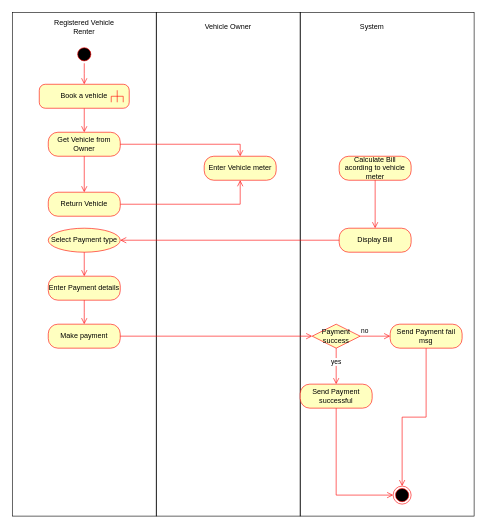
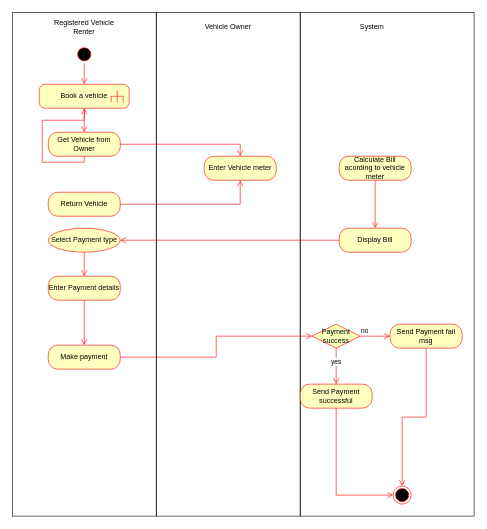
  <mxCell id="0" />
  <mxCell id="1" parent="0" />
  <mxCell id="2" value="" style="html=1;dashed=0;whiteSpace=wrap;fillColor=none;movable=1;resizable=1;rotatable=1;deletable=1;editable=1;locked=0;connectable=1;" parent="1" vertex="1"><mxGeometry x="260" width="240" height="840" as="geometry" y="20" /></mxCell>
  <mxCell id="3" value="" style="html=1;dashed=0;whiteSpace=wrap;fillColor=none;movable=1;resizable=1;rotatable=1;deletable=1;editable=1;locked=0;connectable=1;" parent="1" vertex="1"><mxGeometry x="500" width="290" height="840" as="geometry" y="20" /></mxCell>
  <mxCell id="4" value="" style="html=1;dashed=0;whiteSpace=wrap;fillColor=none;movable=1;resizable=1;rotatable=1;deletable=1;editable=1;locked=0;connectable=1;" parent="1" vertex="1"><mxGeometry x="20" width="240" height="840" as="geometry" y="20" /></mxCell>
  <mxCell id="5" value="Registered Vehicle Renter" style="text;html=1;strokeColor=none;fillColor=none;align=center;verticalAlign=middle;whiteSpace=wrap;rounded=0;" parent="1" vertex="1"><mxGeometry x="85" y="30" width="110" height="30" as="geometry" /></mxCell>
  <mxCell id="6" value="" style="ellipse;html=1;shape=startState;fillColor=#000000;strokeColor=#ff0000;" parent="1" vertex="1"><mxGeometry x="125" y="75" width="30" height="30" as="geometry" /></mxCell>
  <mxCell id="7" value="" style="edgeStyle=orthogonalEdgeStyle;html=1;verticalAlign=bottom;endArrow=open;endSize=8;strokeColor=#ff0000;rounded=0;" parent="1" source="6" edge="1"><mxGeometry relative="1" as="geometry"><mxPoint x="140" y="140" as="targetPoint" /></mxGeometry></mxCell>
  <mxCell id="8" value="" style="edgeStyle=orthogonalEdgeStyle;html=1;verticalAlign=bottom;endArrow=open;endSize=8;strokeColor=#ff0000;rounded=0;entryX=0.5;entryY=0;entryDx=0;entryDy=0;" parent="1" edge="1"><mxGeometry relative="1" as="geometry"><mxPoint x="139.97" y="220" as="targetPoint" /><mxPoint x="140" y="180" as="sourcePoint" /></mxGeometry></mxCell>
  <mxCell id="9" value="Vehicle Owner" style="text;html=1;strokeColor=none;fillColor=none;align=center;verticalAlign=middle;whiteSpace=wrap;rounded=0;" parent="1" vertex="1"><mxGeometry x="325" y="30" width="110" height="30" as="geometry" /></mxCell>
  <mxCell id="10" value="System" style="text;html=1;strokeColor=none;fillColor=none;align=center;verticalAlign=middle;whiteSpace=wrap;rounded=0;" parent="1" vertex="1"><mxGeometry x="565" y="30" width="110" height="30" as="geometry" /></mxCell>
  <mxCell id="11" value="Book a vehicle" style="html=1;shape=mxgraph.sysml.callBehAct;whiteSpace=wrap;align=center;fillColor=#FFFFC0;strokeColor=#FF0000;" parent="1" vertex="1"><mxGeometry x="64.97" y="140" width="150" height="40" as="geometry" /></mxCell>
  <mxCell id="12" value="Get Vehicle from Owner" style="rounded=1;whiteSpace=wrap;html=1;arcSize=40;fontColor=#000000;fillColor=#ffffc0;strokeColor=#ff0000;" parent="1" vertex="1"><mxGeometry x="80" y="220" width="120" height="40" as="geometry" /></mxCell>
  <mxCell id="13" value="" style="edgeStyle=orthogonalEdgeStyle;html=1;verticalAlign=bottom;endArrow=open;endSize=8;strokeColor=#ff0000;rounded=0;entryX=0.5;entryY=0;entryDx=0;entryDy=0;" parent="1" source="12" target="14" edge="1"><mxGeometry relative="1" as="geometry"><mxPoint x="140" y="320" as="targetPoint" /><Array as="points"><mxPoint x="400" y="240" /></Array></mxGeometry></mxCell>
  <mxCell id="14" value="Enter Vehicle meter" style="rounded=1;whiteSpace=wrap;html=1;arcSize=40;fontColor=#000000;fillColor=#ffffc0;strokeColor=#ff0000;" parent="1" vertex="1"><mxGeometry x="340" y="260" width="120" height="40" as="geometry" /></mxCell>
  <mxCell id="15" value="" style="edgeStyle=orthogonalEdgeStyle;html=1;verticalAlign=bottom;endArrow=open;endSize=8;strokeColor=#ff0000;rounded=0;exitX=1;exitY=0.5;exitDx=0;exitDy=0;" parent="1" source="16" target="14" edge="1"><mxGeometry relative="1" as="geometry"><mxPoint x="390" y="320" as="targetPoint" /></mxGeometry></mxCell>
  <mxCell id="16" value="Return Vehicle" style="rounded=1;whiteSpace=wrap;html=1;arcSize=40;fontColor=#000000;fillColor=#ffffc0;strokeColor=#ff0000;" parent="1" vertex="1"><mxGeometry x="80" y="320" width="120" height="40" as="geometry" /></mxCell>
- <mxCell id="17" value="" style="edgeStyle=orthogonalEdgeStyle;html=1;verticalAlign=bottom;endArrow=open;endSize=8;strokeColor=#ff0000;rounded=0;exitX=0.5;exitY=1;exitDx=0;exitDy=0;" parent="1" source="12" target="16" edge="1"><mxGeometry relative="1" as="geometry"><mxPoint x="149.97" y="230" as="targetPoint" /><mxPoint x="150" y="190" as="sourcePoint" /></mxGeometry></mxCell>
+ <mxCell id="17" value="" style="edgeStyle=orthogonalEdgeStyle;html=1;verticalAlign=bottom;endArrow=open;endSize=8;strokeColor=#ff0000;rounded=0;exitX=0.5;exitY=1;exitDx=0;exitDy=0;" parent="1" source="12" target="11" edge="1"><mxGeometry relative="1" as="geometry"><mxPoint x="149.97" y="230" as="targetPoint" /><mxPoint x="150" y="190" as="sourcePoint" /></mxGeometry></mxCell>
  <mxCell id="18" value="Calculate Bill acording to vehicle meter" style="rounded=1;whiteSpace=wrap;html=1;arcSize=40;fontColor=#000000;fillColor=#ffffc0;strokeColor=#ff0000;" parent="1" vertex="1"><mxGeometry x="565" y="260" width="120" height="40" as="geometry" /></mxCell>
  <mxCell id="19" value="" style="edgeStyle=orthogonalEdgeStyle;html=1;verticalAlign=bottom;endArrow=open;endSize=8;strokeColor=#ff0000;rounded=0;entryX=0.5;entryY=0;entryDx=0;entryDy=0;" parent="1" source="18" target="20" edge="1"><mxGeometry relative="1" as="geometry"><mxPoint x="625" y="360" as="targetPoint" /></mxGeometry></mxCell>
  <mxCell id="20" value="Display Bill" style="rounded=1;whiteSpace=wrap;html=1;arcSize=40;fontColor=#000000;fillColor=#ffffc0;strokeColor=#ff0000;" parent="1" vertex="1"><mxGeometry x="565" y="380" width="120" height="40" as="geometry" /></mxCell>
  <mxCell id="21" value="Select Payment type" style="ellipse;whiteSpace=wrap;html=1;arcSize=40;fontColor=#000000;fillColor=#ffffc0;strokeColor=#ff0000;" parent="1" vertex="1"><mxGeometry x="79.97" y="380" width="120" height="40" as="geometry" /></mxCell>
  <mxCell id="22" value="" style="edgeStyle=orthogonalEdgeStyle;html=1;verticalAlign=bottom;endArrow=open;endSize=8;strokeColor=#ff0000;rounded=0;entryX=0.5;entryY=0;entryDx=0;entryDy=0;" parent="1" source="21" target="24" edge="1"><mxGeometry relative="1" as="geometry"><mxPoint x="139.97" y="480" as="targetPoint" /><Array as="points"><mxPoint x="140" y="450" /><mxPoint x="140" y="450" /></Array></mxGeometry></mxCell>
  <mxCell id="23" value="" style="edgeStyle=orthogonalEdgeStyle;html=1;verticalAlign=bottom;endArrow=open;endSize=8;strokeColor=#ff0000;rounded=0;entryX=1;entryY=0.5;entryDx=0;entryDy=0;" parent="1" source="20" target="21" edge="1"><mxGeometry relative="1" as="geometry"><mxPoint x="635" y="370" as="targetPoint" /><mxPoint x="635" y="310" as="sourcePoint" /></mxGeometry></mxCell>
  <mxCell id="24" value="Enter Payment details" style="rounded=1;whiteSpace=wrap;html=1;arcSize=40;fontColor=#000000;fillColor=#ffffc0;strokeColor=#ff0000;" parent="1" vertex="1"><mxGeometry x="80" y="460" width="120" height="40" as="geometry" /></mxCell>
- <mxCell id="25" value="Make payment" style="rounded=1;whiteSpace=wrap;html=1;arcSize=40;fontColor=#000000;fillColor=#ffffc0;strokeColor=#ff0000;" parent="1" vertex="1"><mxGeometry x="79.97" y="540" width="120" height="40" as="geometry" /></mxCell>
+ <mxCell id="25" value="Make payment" style="rounded=1;whiteSpace=wrap;html=1;arcSize=40;fontColor=#000000;fillColor=#ffffc0;strokeColor=#ff0000;" parent="1" vertex="1"><mxGeometry x="79.97" y="575" width="120" height="40" as="geometry" /></mxCell>
  <mxCell id="26" value="" style="edgeStyle=orthogonalEdgeStyle;html=1;verticalAlign=bottom;endArrow=open;endSize=8;strokeColor=#ff0000;rounded=0;entryX=0.5;entryY=0;entryDx=0;entryDy=0;exitX=0.5;exitY=1;exitDx=0;exitDy=0;" parent="1" source="24" target="25" edge="1"><mxGeometry relative="1" as="geometry"><mxPoint x="150" y="470" as="targetPoint" /><mxPoint x="150" y="430" as="sourcePoint" /><Array as="points"><mxPoint x="140" y="520" /><mxPoint x="140" y="520" /></Array></mxGeometry></mxCell>
  <mxCell id="27" value="Payment success" style="rhombus;whiteSpace=wrap;html=1;fontColor=#000000;fillColor=#ffffc0;strokeColor=#ff0000;" parent="1" vertex="1"><mxGeometry x="520.03" y="540" width="80" height="40" as="geometry" /></mxCell>
  <mxCell id="28" value="no" style="edgeStyle=orthogonalEdgeStyle;html=1;align=left;verticalAlign=bottom;endArrow=open;endSize=8;strokeColor=#ff0000;rounded=0;entryX=0;entryY=0.5;entryDx=0;entryDy=0;" parent="1" source="27" target="32" edge="1"><mxGeometry x="-1" relative="1" as="geometry"><mxPoint x="650" y="560" as="targetPoint" /></mxGeometry></mxCell>
  <mxCell id="29" value="yes" style="edgeStyle=orthogonalEdgeStyle;html=1;align=left;verticalAlign=top;endArrow=open;endSize=8;strokeColor=#ff0000;rounded=0;" parent="1" source="27" target="31" edge="1"><mxGeometry x="-0.669" y="-10" relative="1" as="geometry"><mxPoint x="560.03" y="640" as="targetPoint" /><mxPoint as="offset" /></mxGeometry></mxCell>
  <mxCell id="30" value="" style="edgeStyle=orthogonalEdgeStyle;html=1;verticalAlign=bottom;endArrow=open;endSize=8;strokeColor=#ff0000;rounded=0;entryX=0;entryY=0.5;entryDx=0;entryDy=0;exitX=1;exitY=0.5;exitDx=0;exitDy=0;" parent="1" source="25" target="27" edge="1"><mxGeometry relative="1" as="geometry"><mxPoint x="110.03" y="470" as="targetPoint" /><mxPoint x="160" y="560" as="sourcePoint" /><Array as="points" /></mxGeometry></mxCell>
  <mxCell id="31" value="Send Payment successful" style="rounded=1;whiteSpace=wrap;html=1;arcSize=40;fontColor=#000000;fillColor=#ffffc0;strokeColor=#ff0000;" parent="1" vertex="1"><mxGeometry x="500.03" y="640" width="120" height="40" as="geometry" /></mxCell>
  <mxCell id="32" value="Send Payment fail msg" style="rounded=1;whiteSpace=wrap;html=1;arcSize=40;fontColor=#000000;fillColor=#ffffc0;strokeColor=#ff0000;" parent="1" vertex="1"><mxGeometry x="650" y="540" width="120" height="40" as="geometry" /></mxCell>
  <mxCell id="33" value="" style="ellipse;html=1;shape=endState;fillColor=#000000;strokeColor=#ff0000;" parent="1" vertex="1"><mxGeometry x="655" y="810" width="30" height="30" as="geometry" /></mxCell>
  <mxCell id="34" value="" style="edgeStyle=orthogonalEdgeStyle;html=1;verticalAlign=bottom;endArrow=open;endSize=8;strokeColor=#ff0000;rounded=0;entryX=0.5;entryY=0;entryDx=0;entryDy=0;exitX=0.5;exitY=1;exitDx=0;exitDy=0;" parent="1" source="32" target="33" edge="1"><mxGeometry relative="1" as="geometry"><mxPoint x="684.29" y="790" as="targetPoint" /><mxPoint x="684.29" y="710" as="sourcePoint" /></mxGeometry></mxCell>
  <mxCell id="35" value="" style="edgeStyle=orthogonalEdgeStyle;html=1;verticalAlign=bottom;endArrow=open;endSize=8;strokeColor=#ff0000;rounded=0;entryX=0;entryY=0.5;entryDx=0;entryDy=0;exitX=0.5;exitY=1;exitDx=0;exitDy=0;" parent="1" source="31" target="33" edge="1"><mxGeometry relative="1" as="geometry"><mxPoint x="680" y="820" as="targetPoint" /><mxPoint x="720" y="590" as="sourcePoint" /></mxGeometry></mxCell>
